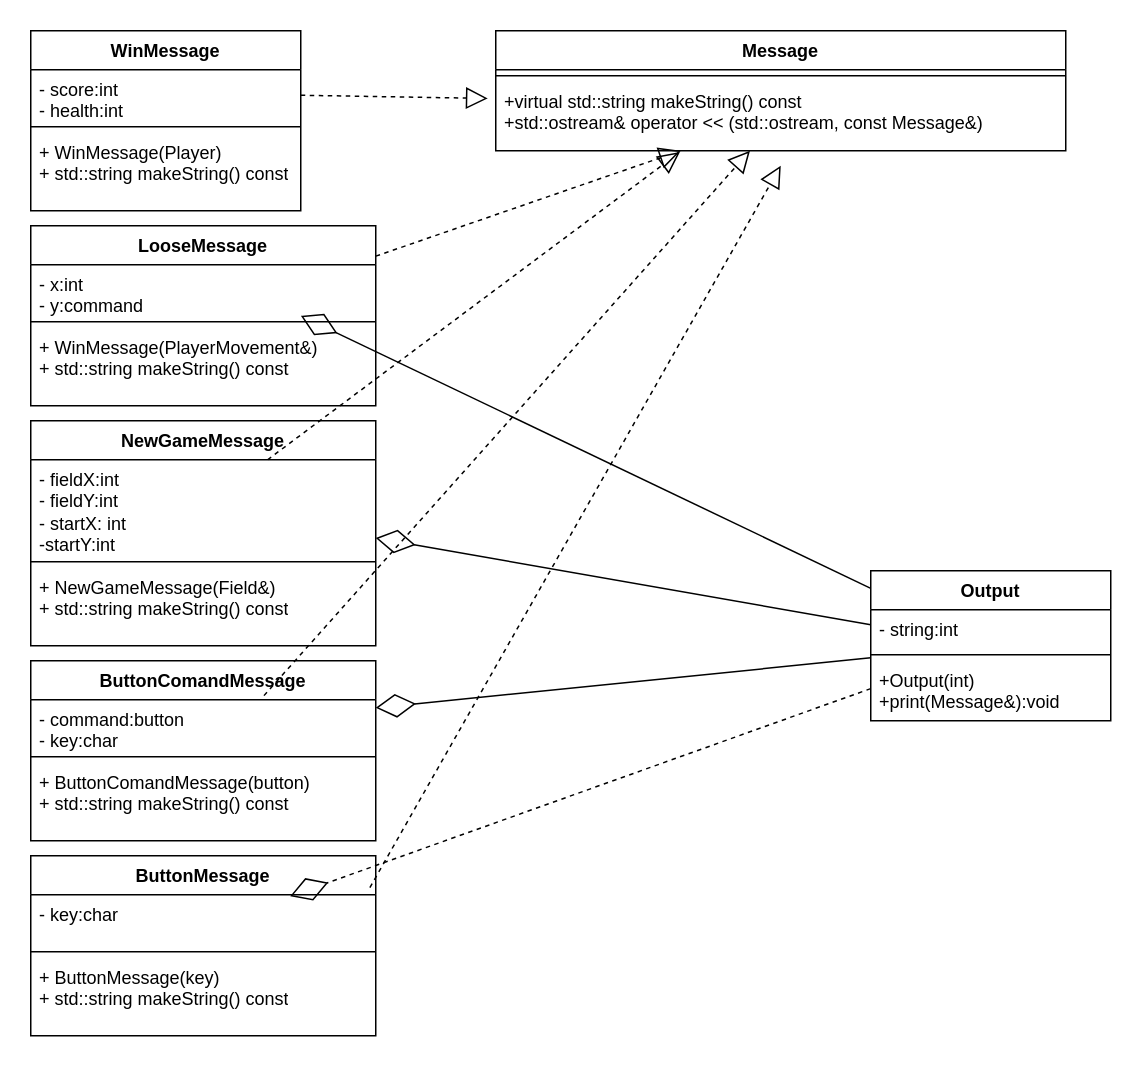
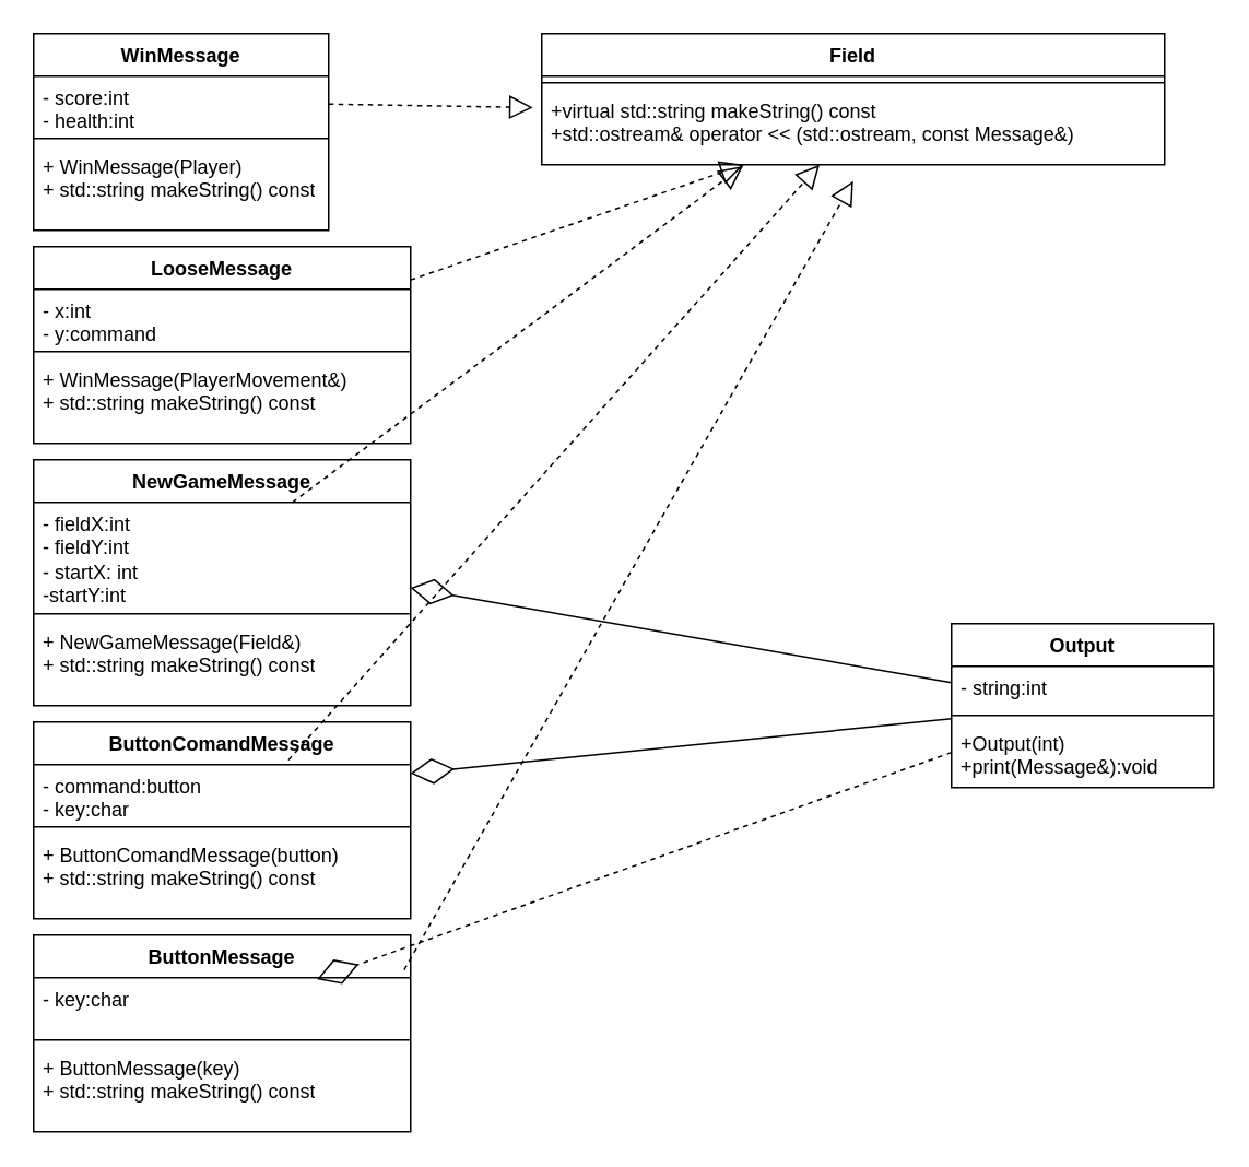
  <mxCell id="0" />
  <mxCell id="1" parent="0" />
- <mxCell id="2" value="Message" style="swimlane;fontStyle=1;align=center;verticalAlign=top;childLayout=stackLayout;horizontal=1;startSize=26;horizontalStack=0;resizeParent=1;resizeParentMax=0;resizeLast=0;collapsible=1;marginBottom=0;whiteSpace=wrap;html=1;" vertex="1" parent="1"><mxGeometry x="330" y="20" width="380" height="80" as="geometry" /></mxCell>
+ <mxCell id="2" value="Field" style="swimlane;fontStyle=1;align=center;verticalAlign=top;childLayout=stackLayout;horizontal=1;startSize=26;horizontalStack=0;resizeParent=1;resizeParentMax=0;resizeLast=0;collapsible=1;marginBottom=0;whiteSpace=wrap;html=1;" vertex="1" parent="1"><mxGeometry x="330" y="20" width="380" height="80" as="geometry" /></mxCell>
  <mxCell id="3" value="" style="line;strokeWidth=1;fillColor=none;align=left;verticalAlign=middle;spacingTop=-1;spacingLeft=3;spacingRight=3;rotatable=0;labelPosition=right;points=[];portConstraint=eastwest;strokeColor=inherit;" vertex="1" parent="2"><mxGeometry y="26" width="380" height="8" as="geometry" /></mxCell>
  <mxCell id="4" value="+virtual std::string makeString() const&lt;br&gt;+std::ostream&amp;amp; operator &amp;lt;&amp;lt; (std::ostream, const Message&amp;amp;)" style="text;strokeColor=none;fillColor=none;align=left;verticalAlign=top;spacingLeft=4;spacingRight=4;overflow=hidden;rotatable=0;points=[[0,0.5],[1,0.5]];portConstraint=eastwest;whiteSpace=wrap;html=1;" vertex="1" parent="2"><mxGeometry y="34" width="380" height="46" as="geometry" /></mxCell>
  <mxCell id="5" value="WinMessage" style="swimlane;fontStyle=1;align=center;verticalAlign=top;childLayout=stackLayout;horizontal=1;startSize=26;horizontalStack=0;resizeParent=1;resizeParentMax=0;resizeLast=0;collapsible=1;marginBottom=0;whiteSpace=wrap;html=1;" vertex="1" parent="1"><mxGeometry x="20" y="20" width="180" height="120" as="geometry" /></mxCell>
  <mxCell id="6" value="- score:int&lt;br&gt;- health:int" style="text;strokeColor=none;fillColor=none;align=left;verticalAlign=top;spacingLeft=4;spacingRight=4;overflow=hidden;rotatable=0;points=[[0,0.5],[1,0.5]];portConstraint=eastwest;whiteSpace=wrap;html=1;" vertex="1" parent="5"><mxGeometry y="26" width="180" height="34" as="geometry" /></mxCell>
  <mxCell id="7" value="" style="line;strokeWidth=1;fillColor=none;align=left;verticalAlign=middle;spacingTop=-1;spacingLeft=3;spacingRight=3;rotatable=0;labelPosition=right;points=[];portConstraint=eastwest;strokeColor=inherit;" vertex="1" parent="5"><mxGeometry y="60" width="180" height="8" as="geometry" /></mxCell>
  <mxCell id="8" value="+ WinMessage(Player)&lt;br&gt;+ std::string makeString() const" style="text;strokeColor=none;fillColor=none;align=left;verticalAlign=top;spacingLeft=4;spacingRight=4;overflow=hidden;rotatable=0;points=[[0,0.5],[1,0.5]];portConstraint=eastwest;whiteSpace=wrap;html=1;" vertex="1" parent="5"><mxGeometry y="68" width="180" height="52" as="geometry" /></mxCell>
  <mxCell id="9" value="LooseMessage" style="swimlane;fontStyle=1;align=center;verticalAlign=top;childLayout=stackLayout;horizontal=1;startSize=26;horizontalStack=0;resizeParent=1;resizeParentMax=0;resizeLast=0;collapsible=1;marginBottom=0;whiteSpace=wrap;html=1;" vertex="1" parent="1"><mxGeometry x="20" y="150" width="230" height="120" as="geometry" /></mxCell>
  <mxCell id="10" value="- x:int&lt;br&gt;- y:command" style="text;strokeColor=none;fillColor=none;align=left;verticalAlign=top;spacingLeft=4;spacingRight=4;overflow=hidden;rotatable=0;points=[[0,0.5],[1,0.5]];portConstraint=eastwest;whiteSpace=wrap;html=1;" vertex="1" parent="9"><mxGeometry y="26" width="230" height="34" as="geometry" /></mxCell>
  <mxCell id="11" value="" style="line;strokeWidth=1;fillColor=none;align=left;verticalAlign=middle;spacingTop=-1;spacingLeft=3;spacingRight=3;rotatable=0;labelPosition=right;points=[];portConstraint=eastwest;strokeColor=inherit;" vertex="1" parent="9"><mxGeometry y="60" width="230" height="8" as="geometry" /></mxCell>
  <mxCell id="12" value="+ WinMessage(PlayerMovement&amp;amp;)&lt;br&gt;+ std::string makeString() const" style="text;strokeColor=none;fillColor=none;align=left;verticalAlign=top;spacingLeft=4;spacingRight=4;overflow=hidden;rotatable=0;points=[[0,0.5],[1,0.5]];portConstraint=eastwest;whiteSpace=wrap;html=1;" vertex="1" parent="9"><mxGeometry y="68" width="230" height="52" as="geometry" /></mxCell>
  <mxCell id="13" value="NewGameMessage" style="swimlane;fontStyle=1;align=center;verticalAlign=top;childLayout=stackLayout;horizontal=1;startSize=26;horizontalStack=0;resizeParent=1;resizeParentMax=0;resizeLast=0;collapsible=1;marginBottom=0;whiteSpace=wrap;html=1;" vertex="1" parent="1"><mxGeometry x="20" y="280" width="230" height="150" as="geometry" /></mxCell>
  <mxCell id="14" value="- fieldX:int&lt;br&gt;- fieldY:int&lt;br&gt;- startX: int&lt;br&gt;-startY:int" style="text;strokeColor=none;fillColor=none;align=left;verticalAlign=top;spacingLeft=4;spacingRight=4;overflow=hidden;rotatable=0;points=[[0,0.5],[1,0.5]];portConstraint=eastwest;whiteSpace=wrap;html=1;" vertex="1" parent="13"><mxGeometry y="26" width="230" height="64" as="geometry" /></mxCell>
  <mxCell id="15" value="" style="line;strokeWidth=1;fillColor=none;align=left;verticalAlign=middle;spacingTop=-1;spacingLeft=3;spacingRight=3;rotatable=0;labelPosition=right;points=[];portConstraint=eastwest;strokeColor=inherit;" vertex="1" parent="13"><mxGeometry y="90" width="230" height="8" as="geometry" /></mxCell>
  <mxCell id="16" value="+ NewGameMessage(Field&amp;amp;)&lt;br&gt;+ std::string makeString() const" style="text;strokeColor=none;fillColor=none;align=left;verticalAlign=top;spacingLeft=4;spacingRight=4;overflow=hidden;rotatable=0;points=[[0,0.5],[1,0.5]];portConstraint=eastwest;whiteSpace=wrap;html=1;" vertex="1" parent="13"><mxGeometry y="98" width="230" height="52" as="geometry" /></mxCell>
  <mxCell id="17" value="ButtonComandMessage" style="swimlane;fontStyle=1;align=center;verticalAlign=top;childLayout=stackLayout;horizontal=1;startSize=26;horizontalStack=0;resizeParent=1;resizeParentMax=0;resizeLast=0;collapsible=1;marginBottom=0;whiteSpace=wrap;html=1;" vertex="1" parent="1"><mxGeometry x="20" y="440" width="230" height="120" as="geometry" /></mxCell>
  <mxCell id="18" value="- command:button&lt;br&gt;- key:char" style="text;strokeColor=none;fillColor=none;align=left;verticalAlign=top;spacingLeft=4;spacingRight=4;overflow=hidden;rotatable=0;points=[[0,0.5],[1,0.5]];portConstraint=eastwest;whiteSpace=wrap;html=1;" vertex="1" parent="17"><mxGeometry y="26" width="230" height="34" as="geometry" /></mxCell>
  <mxCell id="19" value="" style="line;strokeWidth=1;fillColor=none;align=left;verticalAlign=middle;spacingTop=-1;spacingLeft=3;spacingRight=3;rotatable=0;labelPosition=right;points=[];portConstraint=eastwest;strokeColor=inherit;" vertex="1" parent="17"><mxGeometry y="60" width="230" height="8" as="geometry" /></mxCell>
  <mxCell id="20" value="+ ButtonComandMessage(button)&lt;br&gt;+ std::string makeString() const" style="text;strokeColor=none;fillColor=none;align=left;verticalAlign=top;spacingLeft=4;spacingRight=4;overflow=hidden;rotatable=0;points=[[0,0.5],[1,0.5]];portConstraint=eastwest;whiteSpace=wrap;html=1;" vertex="1" parent="17"><mxGeometry y="68" width="230" height="52" as="geometry" /></mxCell>
  <mxCell id="21" value="ButtonMessage" style="swimlane;fontStyle=1;align=center;verticalAlign=top;childLayout=stackLayout;horizontal=1;startSize=26;horizontalStack=0;resizeParent=1;resizeParentMax=0;resizeLast=0;collapsible=1;marginBottom=0;whiteSpace=wrap;html=1;" vertex="1" parent="1"><mxGeometry x="20" y="570" width="230" height="120" as="geometry" /></mxCell>
  <mxCell id="22" value="- key:char" style="text;strokeColor=none;fillColor=none;align=left;verticalAlign=top;spacingLeft=4;spacingRight=4;overflow=hidden;rotatable=0;points=[[0,0.5],[1,0.5]];portConstraint=eastwest;whiteSpace=wrap;html=1;" vertex="1" parent="21"><mxGeometry y="26" width="230" height="34" as="geometry" /></mxCell>
  <mxCell id="23" value="" style="line;strokeWidth=1;fillColor=none;align=left;verticalAlign=middle;spacingTop=-1;spacingLeft=3;spacingRight=3;rotatable=0;labelPosition=right;points=[];portConstraint=eastwest;strokeColor=inherit;" vertex="1" parent="21"><mxGeometry y="60" width="230" height="8" as="geometry" /></mxCell>
  <mxCell id="24" value="+ ButtonMessage(key)&lt;br&gt;+ std::string makeString() const" style="text;strokeColor=none;fillColor=none;align=left;verticalAlign=top;spacingLeft=4;spacingRight=4;overflow=hidden;rotatable=0;points=[[0,0.5],[1,0.5]];portConstraint=eastwest;whiteSpace=wrap;html=1;" vertex="1" parent="21"><mxGeometry y="68" width="230" height="52" as="geometry" /></mxCell>
  <mxCell id="25" value="" style="endArrow=block;dashed=1;endFill=0;endSize=12;html=1;rounded=0;exitX=1;exitY=0.5;exitDx=0;exitDy=0;entryX=-0.014;entryY=0.242;entryDx=0;entryDy=0;entryPerimeter=0;" edge="1" parent="1" source="6" target="4"><mxGeometry width="160" relative="1" as="geometry"><mxPoint x="380" y="190" as="sourcePoint" /><mxPoint x="540" y="190" as="targetPoint" /></mxGeometry></mxCell>
  <mxCell id="26" value="" style="endArrow=block;dashed=1;endFill=0;endSize=12;html=1;rounded=0;" edge="1" parent="1" source="9" target="4"><mxGeometry width="160" relative="1" as="geometry"><mxPoint x="264" y="209.41" as="sourcePoint" /><mxPoint x="424" y="209.41" as="targetPoint" /></mxGeometry></mxCell>
  <mxCell id="27" value="" style="endArrow=block;dashed=1;endFill=0;endSize=12;html=1;rounded=0;entryX=0.323;entryY=1.019;entryDx=0;entryDy=0;entryPerimeter=0;" edge="1" parent="1" source="14" target="4"><mxGeometry width="160" relative="1" as="geometry"><mxPoint x="460" y="330" as="sourcePoint" /><mxPoint x="620" y="330" as="targetPoint" /></mxGeometry></mxCell>
  <mxCell id="28" value="" style="endArrow=block;dashed=1;endFill=0;endSize=12;html=1;rounded=0;exitX=0.676;exitY=-0.081;exitDx=0;exitDy=0;exitPerimeter=0;" edge="1" parent="1" source="18" target="4"><mxGeometry width="160" relative="1" as="geometry"><mxPoint x="470" y="340" as="sourcePoint" /><mxPoint x="630" y="340" as="targetPoint" /></mxGeometry></mxCell>
  <mxCell id="29" value="" style="endArrow=block;dashed=1;endFill=0;endSize=12;html=1;rounded=0;exitX=0.983;exitY=-0.14;exitDx=0;exitDy=0;exitPerimeter=0;entryX=0.5;entryY=1.217;entryDx=0;entryDy=0;entryPerimeter=0;" edge="1" parent="1" source="22" target="4"><mxGeometry width="160" relative="1" as="geometry"><mxPoint x="480" y="350" as="sourcePoint" /><mxPoint x="640" y="350" as="targetPoint" /></mxGeometry></mxCell>
  <mxCell id="30" value="Output" style="swimlane;fontStyle=1;align=center;verticalAlign=top;childLayout=stackLayout;horizontal=1;startSize=26;horizontalStack=0;resizeParent=1;resizeParentMax=0;resizeLast=0;collapsible=1;marginBottom=0;whiteSpace=wrap;html=1;" vertex="1" parent="1"><mxGeometry x="580" y="380" width="160" height="100" as="geometry" /></mxCell>
  <mxCell id="31" value="- string:int" style="text;strokeColor=none;fillColor=none;align=left;verticalAlign=top;spacingLeft=4;spacingRight=4;overflow=hidden;rotatable=0;points=[[0,0.5],[1,0.5]];portConstraint=eastwest;whiteSpace=wrap;html=1;" vertex="1" parent="30"><mxGeometry y="26" width="160" height="26" as="geometry" /></mxCell>
  <mxCell id="32" value="" style="line;strokeWidth=1;fillColor=none;align=left;verticalAlign=middle;spacingTop=-1;spacingLeft=3;spacingRight=3;rotatable=0;labelPosition=right;points=[];portConstraint=eastwest;strokeColor=inherit;" vertex="1" parent="30"><mxGeometry y="52" width="160" height="8" as="geometry" /></mxCell>
  <mxCell id="33" value="+Output(int)&lt;br&gt;+print(Message&amp;amp;):void" style="text;strokeColor=none;fillColor=none;align=left;verticalAlign=top;spacingLeft=4;spacingRight=4;overflow=hidden;rotatable=0;points=[[0,0.5],[1,0.5]];portConstraint=eastwest;whiteSpace=wrap;html=1;" vertex="1" parent="30"><mxGeometry y="60" width="160" height="40" as="geometry" /></mxCell>
- <mxCell id="34" value="" style="endArrow=diamondThin;endFill=0;endSize=24;html=1;rounded=0;entryX=0.783;entryY=1;entryDx=0;entryDy=0;entryPerimeter=0;" edge="1" parent="1" source="30" target="10"><mxGeometry width="160" relative="1" as="geometry"><mxPoint x="612" y="420" as="sourcePoint" /><mxPoint x="210" y="73" as="targetPoint" /></mxGeometry></mxCell>
  <mxCell id="35" value="" style="endArrow=diamondThin;endFill=0;endSize=24;html=1;rounded=0;" edge="1" parent="1" source="30" target="14"><mxGeometry width="160" relative="1" as="geometry"><mxPoint x="622" y="430" as="sourcePoint" /><mxPoint x="220" y="83" as="targetPoint" /></mxGeometry></mxCell>
  <mxCell id="36" value="" style="endArrow=diamondThin;endFill=0;endSize=24;html=1;rounded=0;" edge="1" parent="1" source="30" target="18"><mxGeometry width="160" relative="1" as="geometry"><mxPoint x="632" y="440" as="sourcePoint" /><mxPoint x="230" y="93" as="targetPoint" /></mxGeometry></mxCell>
  <mxCell id="37" value="" style="endArrow=diamondThin;endFill=0;endSize=24;html=1;rounded=0;entryX=0.752;entryY=0.027;entryDx=0;entryDy=0;entryPerimeter=0;dashed=1;" edge="1" parent="1" source="30" target="22"><mxGeometry width="160" relative="1" as="geometry"><mxPoint x="642" y="450" as="sourcePoint" /><mxPoint x="240" y="103" as="targetPoint" /></mxGeometry></mxCell>
